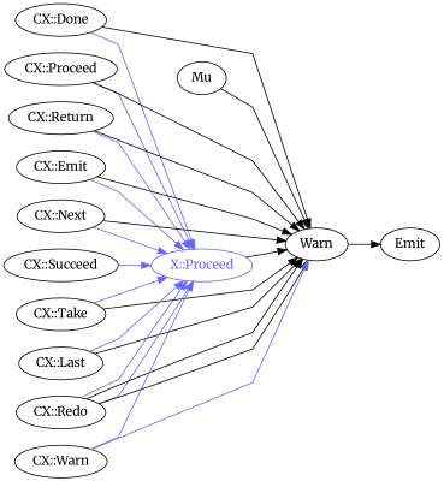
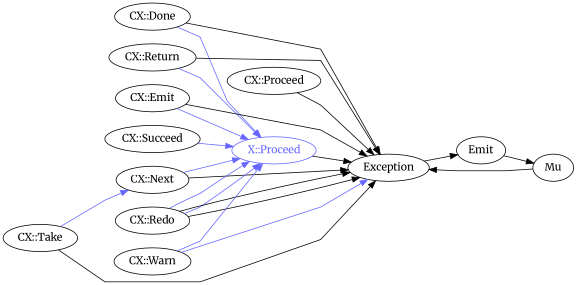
  digraph {
    bgcolor="#FFFFFF"
    fontname=Merriweather
    rankdir=LR
    splines=polyline
    node [color="#000000" fontcolor="#000000" fontname=Merriweather]
    edge [color="#000000" fontname=Merriweather]
    n1 [color="#6666FF" fontcolor="#6666FF" label="X::Proceed"]
-   Exception [label=Warn]
+   Exception
    n3 [label=Emit]
    Mu
    "CX::Succeed"
    "CX::Done"
    "CX::Proceed"
    "CX::Return"
    "CX::Emit"
    "CX::Next"
    "CX::Take"
-   "CX::Last"
    "CX::Redo"
    "CX::Warn"
    n1 -> Exception
    Exception -> n3
+   n3 -> Mu
    Mu -> Exception
    "CX::Succeed" -> n1 [color="#6666FF"]
    "CX::Done" -> n1 [color="#6666FF"]
    "CX::Done" -> Exception
-   "CX::Proceed" -> n1 [color="#6666FF"]
    "CX::Proceed" -> Exception
    "CX::Return" -> n1 [color="#6666FF"]
    "CX::Return" -> Exception
    "CX::Emit" -> n1 [color="#6666FF"]
    "CX::Emit" -> Exception
    "CX::Next" -> n1 [color="#6666FF"]
    "CX::Next" -> Exception
-   "CX::Take" -> n1 [color="#6666FF"]
+   "CX::Take" -> "CX::Next" [color="#6666FF"]
    "CX::Take" -> Exception
-   "CX::Last" -> n1 [color="#6666FF"]
-   "CX::Last" -> Exception
    "CX::Redo" -> n1 [color="#6666FF"]
    "CX::Redo" -> n1 [color="#6666FF"]
    "CX::Redo" -> Exception
    "CX::Redo" -> Exception
    "CX::Warn" -> n1 [color="#6666FF"]
    "CX::Warn" -> Exception [color="#6666FF"]
  }
